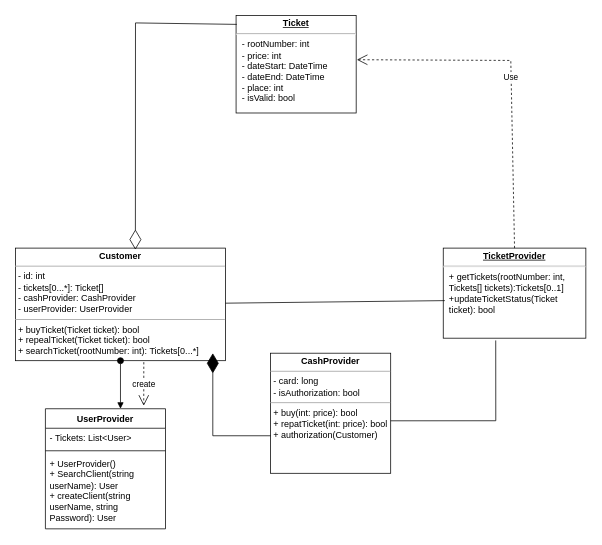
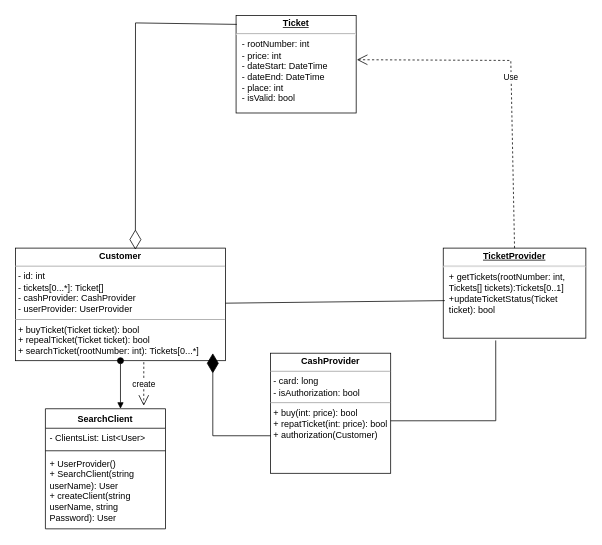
  <mxCell id="0" />
  <mxCell id="1" parent="0" />
  <mxCell id="2" value="&lt;p style=&quot;margin:0px;margin-top:4px;text-align:center;&quot;&gt;&lt;b&gt;Customer&lt;/b&gt;&lt;/p&gt;&lt;hr size=&quot;1&quot;&gt;&lt;p style=&quot;margin:0px;margin-left:4px;&quot;&gt;- id: int&lt;br&gt;- tickets[0...*]: Ticket[]&lt;/p&gt;&lt;p style=&quot;margin:0px;margin-left:4px;&quot;&gt;- cashProvider: CashProvider&lt;/p&gt;&lt;p style=&quot;margin:0px;margin-left:4px;&quot;&gt;- userProvider: UserProvider&lt;/p&gt;&lt;hr size=&quot;1&quot;&gt;&lt;p style=&quot;margin:0px;margin-left:4px;&quot;&gt;+ buyTicket(Ticket ticket): bool&lt;/p&gt;&lt;p style=&quot;margin:0px;margin-left:4px;&quot;&gt;+ repealTicket(Ticket ticket): bool&lt;br&gt;+ searchTicket(rootNumber: int): Tickets[0...*]&lt;/p&gt;" style="verticalAlign=top;align=left;overflow=fill;fontSize=12;fontFamily=Helvetica;html=1;whiteSpace=wrap;" vertex="1" parent="1"><mxGeometry x="20" y="330" width="280" height="150" as="geometry" /></mxCell>
  <mxCell id="3" value="&lt;p style=&quot;margin:0px;margin-top:4px;text-align:center;text-decoration:underline;&quot;&gt;&lt;b&gt;Ticket&lt;/b&gt;&lt;/p&gt;&lt;hr&gt;&lt;p style=&quot;margin:0px;margin-left:8px;&quot;&gt;- rootNumber: int&lt;/p&gt;&lt;p style=&quot;margin:0px;margin-left:8px;&quot;&gt;- price: int&lt;/p&gt;&lt;p style=&quot;margin:0px;margin-left:8px;&quot;&gt;- dateStart: DateTime&lt;/p&gt;&lt;p style=&quot;margin:0px;margin-left:8px;&quot;&gt;- dateEnd: DateTime&lt;/p&gt;&lt;p style=&quot;margin:0px;margin-left:8px;&quot;&gt;- place: int&lt;/p&gt;&lt;p style=&quot;margin:0px;margin-left:8px;&quot;&gt;- isValid: bool&lt;/p&gt;" style="verticalAlign=top;align=left;overflow=fill;fontSize=12;fontFamily=Helvetica;html=1;whiteSpace=wrap;" vertex="1" parent="1"><mxGeometry x="314" y="20" width="160" height="130" as="geometry" /></mxCell>
  <mxCell id="4" value="&lt;p style=&quot;margin:0px;margin-top:4px;text-align:center;text-decoration:underline;&quot;&gt;&lt;b&gt;TicketProvider&lt;/b&gt;&lt;/p&gt;&lt;hr&gt;&lt;p style=&quot;margin:0px;margin-left:8px;&quot;&gt;+ getTickets(rootNumber: int, Tickets[] tickets):Tickets[0..1]&lt;/p&gt;&lt;p style=&quot;margin:0px;margin-left:8px;&quot;&gt;+updateTicketStatus(Ticket ticket): bool&amp;nbsp;&lt;/p&gt;" style="verticalAlign=top;align=left;overflow=fill;fontSize=12;fontFamily=Helvetica;html=1;whiteSpace=wrap;" vertex="1" parent="1"><mxGeometry x="590" y="330" width="190" height="120" as="geometry" /></mxCell>
  <mxCell id="5" value="&lt;p style=&quot;margin:0px;margin-top:4px;text-align:center;&quot;&gt;&lt;b&gt;CashProvider&lt;/b&gt;&lt;/p&gt;&lt;hr size=&quot;1&quot;&gt;&lt;p style=&quot;margin:0px;margin-left:4px;&quot;&gt;- card: long&lt;/p&gt;&lt;p style=&quot;margin:0px;margin-left:4px;&quot;&gt;- isAuthorization: bool&lt;/p&gt;&lt;hr size=&quot;1&quot;&gt;&lt;p style=&quot;margin:0px;margin-left:4px;&quot;&gt;+&amp;nbsp;&lt;span style=&quot;background-color: initial;&quot;&gt;buy(int: price): bool&lt;/span&gt;&lt;/p&gt;&lt;p style=&quot;margin:0px;margin-left:4px;&quot;&gt;+ repatTicket(int: price): bool&lt;/p&gt;&lt;p style=&quot;margin:0px;margin-left:4px;&quot;&gt;+ authorization(Customer)&lt;/p&gt;" style="verticalAlign=top;align=left;overflow=fill;fontSize=12;fontFamily=Helvetica;html=1;whiteSpace=wrap;" vertex="1" parent="1"><mxGeometry x="360" y="470" width="160" height="160" as="geometry" /></mxCell>
  <mxCell id="6" value="Use" style="endArrow=open;endSize=12;dashed=1;html=1;rounded=0;exitX=0.5;exitY=0;exitDx=0;exitDy=0;entryX=1.006;entryY=0.454;entryDx=0;entryDy=0;entryPerimeter=0;" edge="1" parent="1" source="4" target="3"><mxGeometry width="160" relative="1" as="geometry"><mxPoint x="680" y="320" as="sourcePoint" /><mxPoint x="480" y="80" as="targetPoint" /><Array as="points"><mxPoint x="680" y="80" /></Array></mxGeometry></mxCell>
  <mxCell id="7" value="" style="endArrow=none;html=1;rounded=0;entryX=1;entryY=0.563;entryDx=0;entryDy=0;entryPerimeter=0;exitX=0.368;exitY=1.025;exitDx=0;exitDy=0;exitPerimeter=0;" edge="1" parent="1" source="4" target="5"><mxGeometry width="50" height="50" relative="1" as="geometry"><mxPoint x="700" y="680" as="sourcePoint" /><mxPoint x="680" y="660" as="targetPoint" /><Array as="points"><mxPoint x="660" y="560" /></Array></mxGeometry></mxCell>
  <mxCell id="8" value="" style="endArrow=diamondThin;endFill=0;endSize=24;html=1;rounded=0;entryX=0.571;entryY=0.014;entryDx=0;entryDy=0;entryPerimeter=0;exitX=0.006;exitY=0.092;exitDx=0;exitDy=0;exitPerimeter=0;" edge="1" parent="1" source="3" target="2"><mxGeometry width="160" relative="1" as="geometry"><mxPoint x="310" y="120" as="sourcePoint" /><mxPoint x="220" y="160" as="targetPoint" /><Array as="points"><mxPoint x="180" y="30" /></Array></mxGeometry></mxCell>
  <mxCell id="9" value="" style="endArrow=none;html=1;rounded=0;entryX=0.011;entryY=0.583;entryDx=0;entryDy=0;entryPerimeter=0;" edge="1" parent="1" source="2" target="4"><mxGeometry width="50" height="50" relative="1" as="geometry"><mxPoint x="500" y="520" as="sourcePoint" /><mxPoint x="550" y="470" as="targetPoint" /></mxGeometry></mxCell>
  <mxCell id="10" value="" style="endArrow=diamondThin;endFill=1;endSize=24;html=1;rounded=0;" edge="1" parent="1"><mxGeometry width="160" relative="1" as="geometry"><mxPoint x="360" y="580" as="sourcePoint" /><mxPoint x="283" y="470" as="targetPoint" /><Array as="points"><mxPoint x="283" y="580" /></Array></mxGeometry></mxCell>
- <mxCell id="11" value="UserProvider" style="swimlane;fontStyle=1;align=center;verticalAlign=top;childLayout=stackLayout;horizontal=1;startSize=26;horizontalStack=0;resizeParent=1;resizeParentMax=0;resizeLast=0;collapsible=1;marginBottom=0;whiteSpace=wrap;html=1;" vertex="1" parent="1"><mxGeometry x="60" y="544" width="160" height="160" as="geometry" /></mxCell>
- <mxCell id="12" value="- Tickets: List&amp;lt;User&amp;gt;" style="text;strokeColor=none;fillColor=none;align=left;verticalAlign=top;spacingLeft=4;spacingRight=4;overflow=hidden;rotatable=0;points=[[0,0.5],[1,0.5]];portConstraint=eastwest;whiteSpace=wrap;html=1;" vertex="1" parent="11"><mxGeometry y="26" width="160" height="26" as="geometry" /></mxCell>
+ <mxCell id="11" value="SearchClient" style="swimlane;fontStyle=1;align=center;verticalAlign=top;childLayout=stackLayout;horizontal=1;startSize=26;horizontalStack=0;resizeParent=1;resizeParentMax=0;resizeLast=0;collapsible=1;marginBottom=0;whiteSpace=wrap;html=1;" vertex="1" parent="1"><mxGeometry x="60" y="544" width="160" height="160" as="geometry" /></mxCell>
+ <mxCell id="12" value="- ClientsList: List&amp;lt;User&amp;gt;" style="text;strokeColor=none;fillColor=none;align=left;verticalAlign=top;spacingLeft=4;spacingRight=4;overflow=hidden;rotatable=0;points=[[0,0.5],[1,0.5]];portConstraint=eastwest;whiteSpace=wrap;html=1;" vertex="1" parent="11"><mxGeometry y="26" width="160" height="26" as="geometry" /></mxCell>
  <mxCell id="13" value="" style="line;strokeWidth=1;fillColor=none;align=left;verticalAlign=middle;spacingTop=-1;spacingLeft=3;spacingRight=3;rotatable=0;labelPosition=right;points=[];portConstraint=eastwest;strokeColor=inherit;" vertex="1" parent="11"><mxGeometry y="52" width="160" height="8" as="geometry" /></mxCell>
  <mxCell id="14" value="+ UserProvider()&lt;br&gt;+ SearchClient(string userName): User&lt;br&gt;+ createClient(string userName, string Password): User" style="text;strokeColor=none;fillColor=none;align=left;verticalAlign=top;spacingLeft=4;spacingRight=4;overflow=hidden;rotatable=0;points=[[0,0.5],[1,0.5]];portConstraint=eastwest;whiteSpace=wrap;html=1;" vertex="1" parent="11"><mxGeometry y="60" width="160" height="100" as="geometry" /></mxCell>
  <mxCell id="15" value="create" style="endArrow=open;endSize=12;dashed=1;html=1;rounded=0;exitX=0.611;exitY=1.013;exitDx=0;exitDy=0;exitPerimeter=0;" edge="1" parent="11" source="2"><mxGeometry width="160" relative="1" as="geometry"><mxPoint x="30" y="-4" as="sourcePoint" /><mxPoint x="131" y="-4" as="targetPoint" /></mxGeometry></mxCell>
  <mxCell id="16" value="" style="html=1;verticalAlign=bottom;startArrow=oval;startFill=1;endArrow=block;startSize=8;curved=0;rounded=0;exitX=0.5;exitY=1;exitDx=0;exitDy=0;entryX=0.625;entryY=0;entryDx=0;entryDy=0;entryPerimeter=0;" edge="1" parent="1" source="2" target="11"><mxGeometry width="60" relative="1" as="geometry"><mxPoint x="40" y="510" as="sourcePoint" /><mxPoint x="100" y="510" as="targetPoint" /></mxGeometry></mxCell>
